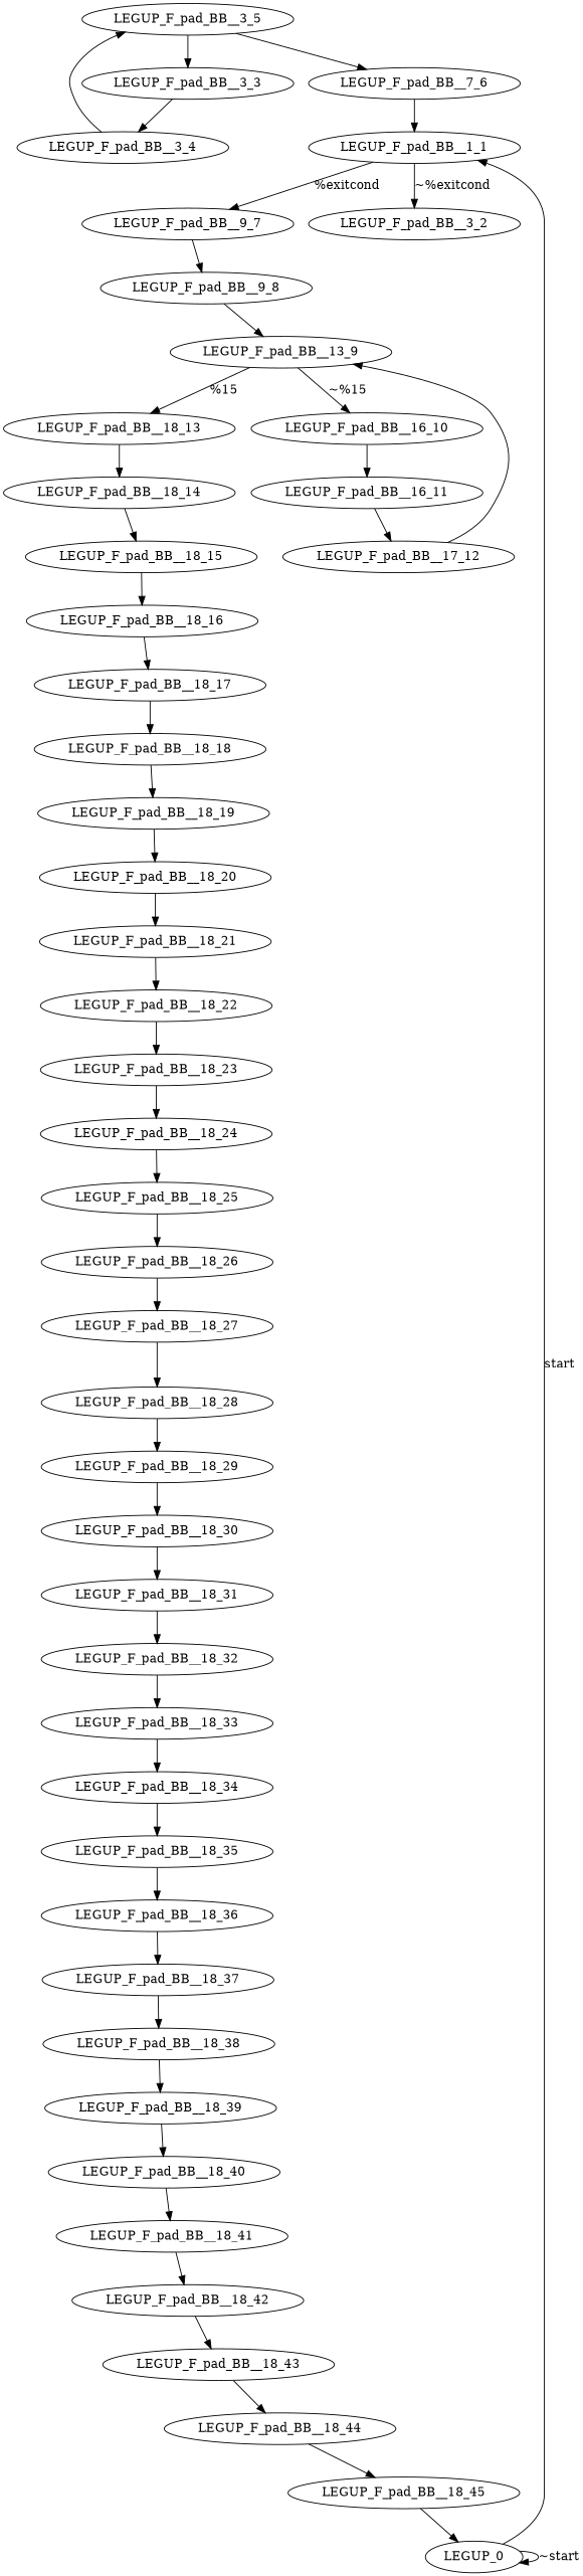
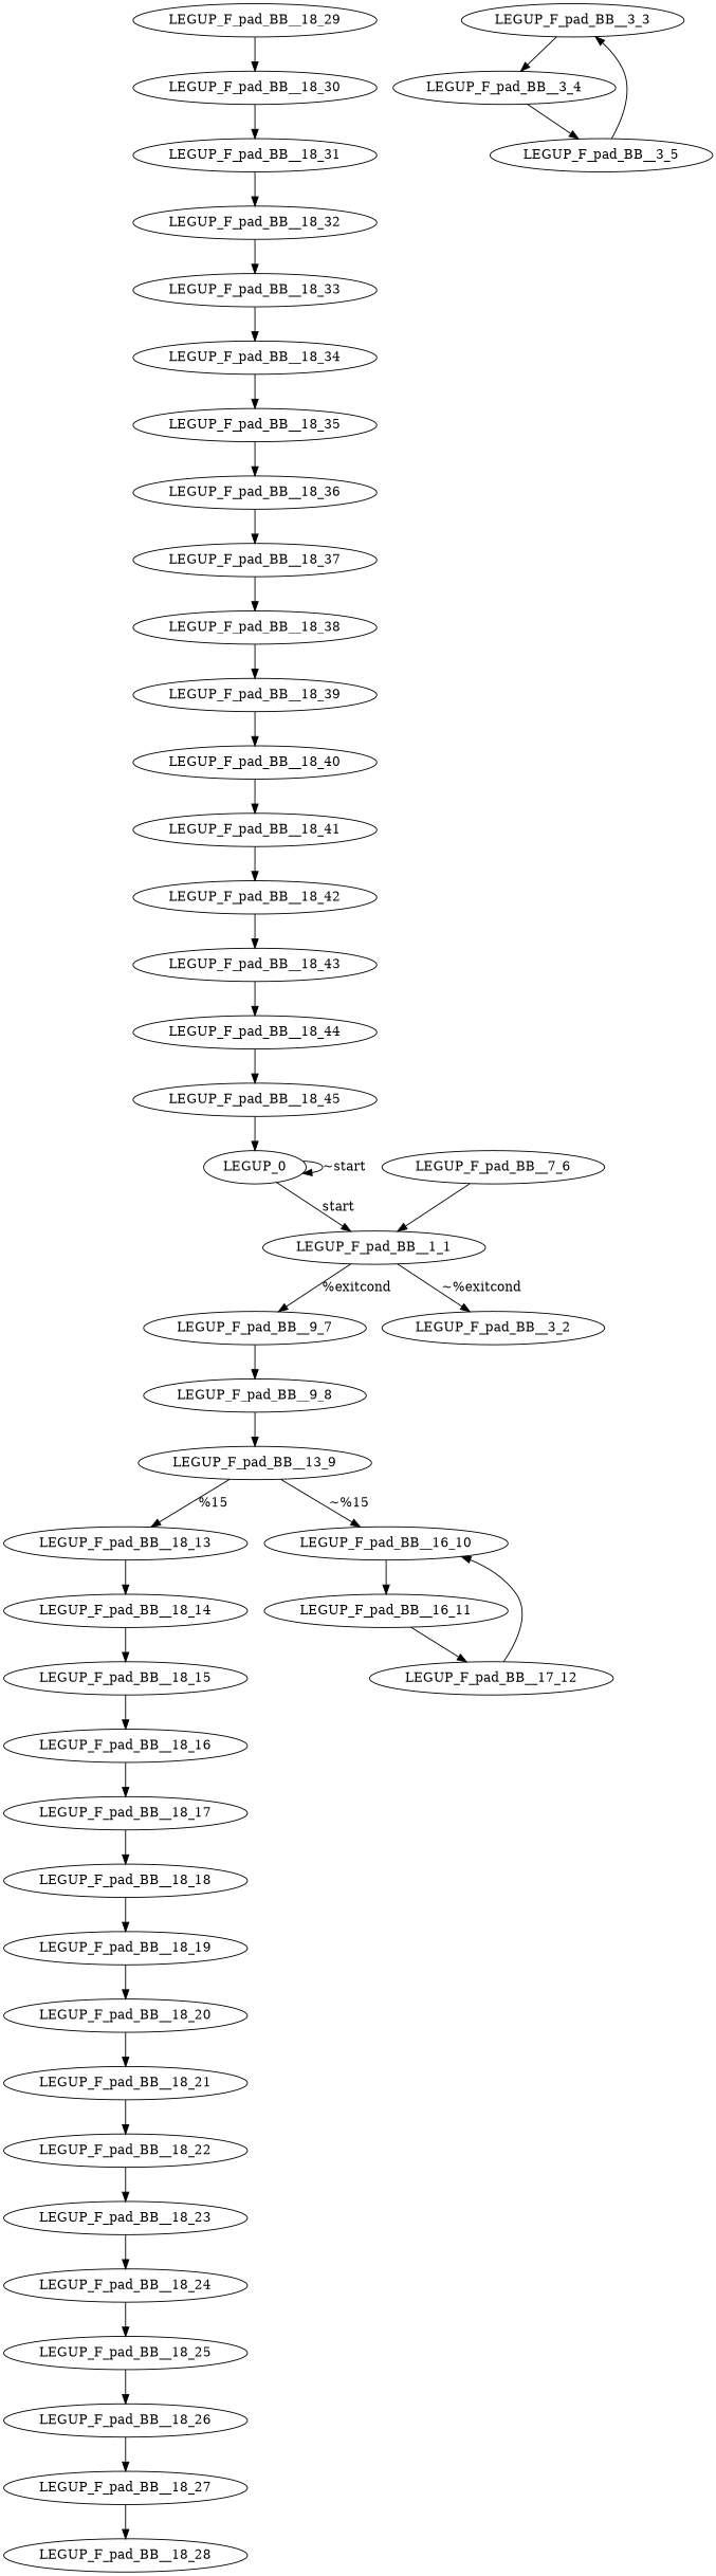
  digraph {
    fontname="DejaVu Serif"
    node [fontname="DejaVu Serif"]
    edge [fontname="DejaVu Serif"]
    n1 [label=LEGUP_F_pad_BB__1_1]
    n2 [label=LEGUP_F_pad_BB__9_7]
    n3 [label=LEGUP_F_pad_BB__3_2]
    n4 [label=LEGUP_F_pad_BB__9_8]
    n5 [label=LEGUP_0]
    n6 [label=LEGUP_F_pad_BB__13_9]
    n7 [label=LEGUP_F_pad_BB__3_3]
    n8 [label=LEGUP_F_pad_BB__3_4]
    n9 [label=LEGUP_F_pad_BB__3_5]
    n10 [label=LEGUP_F_pad_BB__7_6]
    n11 [label=LEGUP_F_pad_BB__18_13]
    n12 [label=LEGUP_F_pad_BB__16_10]
    n13 [label=LEGUP_F_pad_BB__18_14]
    n14 [label=LEGUP_F_pad_BB__16_11]
    n15 [label=LEGUP_F_pad_BB__18_15]
    n16 [label=LEGUP_F_pad_BB__17_12]
    n17 [label=LEGUP_F_pad_BB__18_16]
    n18 [label=LEGUP_F_pad_BB__18_17]
    n19 [label=LEGUP_F_pad_BB__18_18]
    n20 [label=LEGUP_F_pad_BB__18_19]
    n21 [label=LEGUP_F_pad_BB__18_20]
    n22 [label=LEGUP_F_pad_BB__18_21]
    n23 [label=LEGUP_F_pad_BB__18_22]
    n24 [label=LEGUP_F_pad_BB__18_23]
    n25 [label=LEGUP_F_pad_BB__18_24]
    n26 [label=LEGUP_F_pad_BB__18_25]
    n27 [label=LEGUP_F_pad_BB__18_26]
    n28 [label=LEGUP_F_pad_BB__18_27]
    n29 [label=LEGUP_F_pad_BB__18_28]
    n30 [label=LEGUP_F_pad_BB__18_29]
    n31 [label=LEGUP_F_pad_BB__18_30]
    n32 [label=LEGUP_F_pad_BB__18_31]
    n33 [label=LEGUP_F_pad_BB__18_32]
    n34 [label=LEGUP_F_pad_BB__18_33]
    n35 [label=LEGUP_F_pad_BB__18_34]
    n36 [label=LEGUP_F_pad_BB__18_35]
    n37 [label=LEGUP_F_pad_BB__18_36]
    n38 [label=LEGUP_F_pad_BB__18_37]
    n39 [label=LEGUP_F_pad_BB__18_38]
    n40 [label=LEGUP_F_pad_BB__18_39]
    n41 [label=LEGUP_F_pad_BB__18_40]
    n42 [label=LEGUP_F_pad_BB__18_41]
    n43 [label=LEGUP_F_pad_BB__18_42]
    n44 [label=LEGUP_F_pad_BB__18_43]
    n45 [label=LEGUP_F_pad_BB__18_44]
    n46 [label=LEGUP_F_pad_BB__18_45]
    n1 -> n2 [label="%exitcond"]
    n1 -> n3 [label="~%exitcond"]
    n2 -> n4
    n4 -> n6
    n5 -> n1 [label=start]
    n5 -> n5 [label="~start"]
    n6 -> n11 [label="%15"]
    n6 -> n12 [label="~%15"]
    n7 -> n8
    n8 -> n9
    n9 -> n7
-   n9 -> n10
    n10 -> n1
    n11 -> n13
    n12 -> n14
    n13 -> n15
    n14 -> n16
    n15 -> n17
-   n16 -> n6
+   n16 -> n12
    n17 -> n18
    n18 -> n19
    n19 -> n20
    n20 -> n21
    n21 -> n22
    n22 -> n23
    n23 -> n24
    n24 -> n25
    n25 -> n26
    n26 -> n27
    n27 -> n28
    n28 -> n29
-   n29 -> n30
    n30 -> n31
    n31 -> n32
    n32 -> n33
    n33 -> n34
    n34 -> n35
    n35 -> n36
    n36 -> n37
    n37 -> n38
    n38 -> n39
    n39 -> n40
    n40 -> n41
    n41 -> n42
    n42 -> n43
    n43 -> n44
    n44 -> n45
    n45 -> n46
    n46 -> n5
  }
